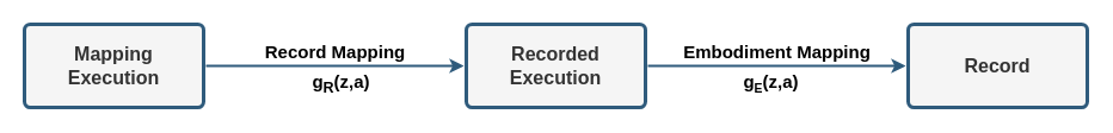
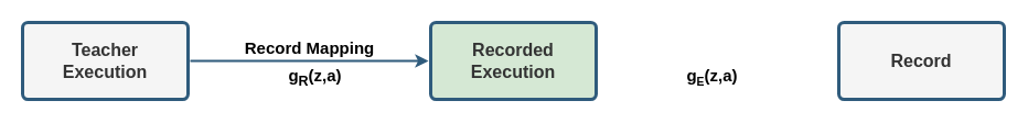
  <mxCell id="0" />
  <mxCell id="1" parent="0" />
  <mxCell id="2" value="Record Mapping" style="edgeStyle=orthogonalEdgeStyle;rounded=0;orthogonalLoop=1;jettySize=auto;html=1;entryX=0;entryY=0.5;entryDx=0;entryDy=0;strokeWidth=2;strokeColor=#2F5B7C;verticalAlign=bottom;fontStyle=1;fontSize=15;" parent="1" source="3" target="5" edge="1"><mxGeometry relative="1" as="geometry" /></mxCell>
- <mxCell id="3" value="Mapping&lt;div&gt;Execution&lt;/div&gt;" style="rounded=1;whiteSpace=wrap;html=1;shadow=0;labelBackgroundColor=none;strokeColor=#2f5b7c;strokeWidth=3;fillColor=#f5f5f5;fontFamily=Helvetica;fontSize=16;fontColor=#333333;align=center;fontStyle=1;spacing=5;arcSize=7;perimeterSpacing=2;" parent="1" vertex="1"><mxGeometry x="20" y="20" width="150" height="70" as="geometry" /></mxCell>
- <mxCell id="4" value="Embodiment Mapping" style="edgeStyle=orthogonalEdgeStyle;rounded=0;orthogonalLoop=1;jettySize=auto;html=1;strokeWidth=2;strokeColor=#2F5B7C;fontStyle=1;verticalAlign=bottom;fontSize=15;" parent="1" source="5" target="6" edge="1"><mxGeometry relative="1" as="geometry" /></mxCell>
- <mxCell id="5" value="Recorded&lt;div&gt;Execution&lt;/div&gt;" style="rounded=1;whiteSpace=wrap;html=1;shadow=0;labelBackgroundColor=none;strokeColor=#2f5b7c;strokeWidth=3;fillColor=#f5f5f5;fontFamily=Helvetica;fontSize=16;fontColor=#333333;align=center;fontStyle=1;spacing=5;arcSize=7;perimeterSpacing=2;" parent="1" vertex="1"><mxGeometry x="390" y="20" width="150" height="70" as="geometry" /></mxCell>
+ <mxCell id="3" value="Teacher&lt;div&gt;Execution&lt;/div&gt;" style="rounded=1;whiteSpace=wrap;html=1;shadow=0;labelBackgroundColor=none;strokeColor=#2f5b7c;strokeWidth=3;fillColor=#f5f5f5;fontFamily=Helvetica;fontSize=16;fontColor=#333333;align=center;fontStyle=1;spacing=5;arcSize=7;perimeterSpacing=2;" parent="1" vertex="1"><mxGeometry x="20" y="20" width="150" height="70" as="geometry" /></mxCell>
+ <mxCell id="5" value="Recorded&lt;div&gt;Execution&lt;/div&gt;" style="rounded=1;whiteSpace=wrap;html=1;shadow=0;labelBackgroundColor=none;strokeColor=#2f5b7c;strokeWidth=3;fillColor=#d5e8d4;fontFamily=Helvetica;fontSize=16;fontColor=#333333;align=center;fontStyle=1;spacing=5;arcSize=7;perimeterSpacing=2;" parent="1" vertex="1"><mxGeometry x="390" y="20" width="150" height="70" as="geometry" /></mxCell>
  <mxCell id="6" value="Record" style="rounded=1;whiteSpace=wrap;html=1;shadow=0;labelBackgroundColor=none;strokeColor=#2f5b7c;strokeWidth=3;fillColor=#f5f5f5;fontFamily=Helvetica;fontSize=16;fontColor=#333333;align=center;fontStyle=1;spacing=5;arcSize=7;perimeterSpacing=2;" parent="1" vertex="1"><mxGeometry x="760" y="20" width="150" height="70" as="geometry" /></mxCell>
  <mxCell id="7" value="&lt;font style=&quot;font-size: 15px;&quot;&gt;&lt;font style=&quot;font-size: 15px;&quot;&gt;g&lt;sub&gt;R&lt;/sub&gt;&lt;/font&gt;&lt;font style=&quot;font-size: 15px;&quot;&gt;(z,a)&lt;/font&gt;&lt;/font&gt;" style="text;html=1;align=center;verticalAlign=middle;resizable=0;points=[];autosize=1;strokeColor=none;fillColor=none;fontSize=12;fontStyle=1" parent="1" vertex="1"><mxGeometry x="250" y="50" width="70" height="40" as="geometry" /></mxCell>
  <mxCell id="8" value="&lt;font style=&quot;&quot;&gt;&lt;font style=&quot;font-size: 15px;&quot;&gt;g&lt;/font&gt;&lt;font style=&quot;font-size: 12.5px;&quot;&gt;&lt;sub&gt;E&lt;/sub&gt;&lt;/font&gt;&lt;font style=&quot;font-size: 15px;&quot;&gt;(z,a)&lt;/font&gt;&lt;/font&gt;" style="text;html=1;align=center;verticalAlign=middle;resizable=0;points=[];autosize=1;strokeColor=none;fillColor=none;fontSize=12;fontStyle=1" parent="1" vertex="1"><mxGeometry x="610" y="55" width="70" height="30" as="geometry" /></mxCell>
